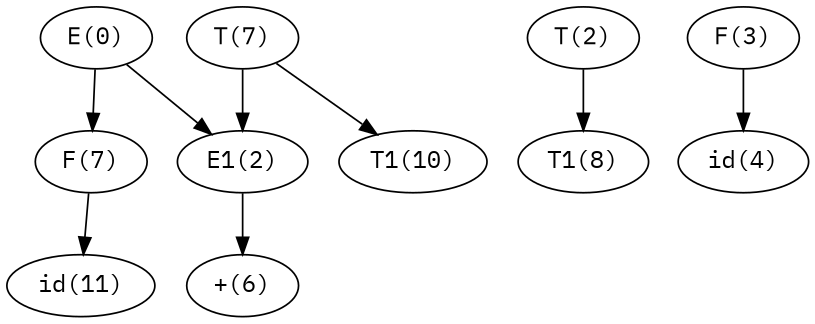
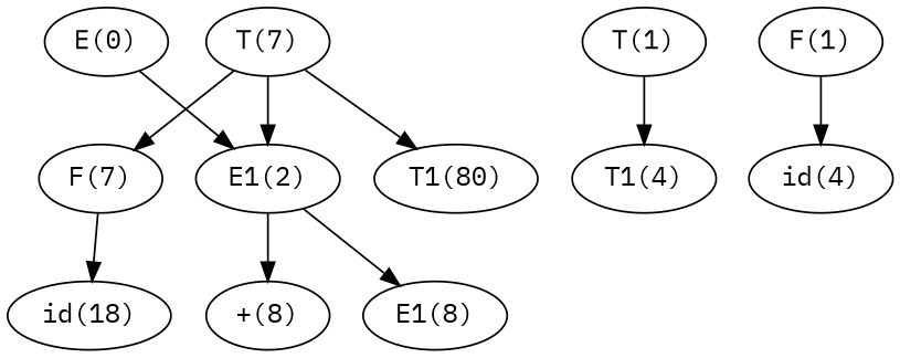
  digraph {
    fontname="IBM Plex Mono"
    node [fontname="IBM Plex Mono"]
    edge [constraint=true fontname="IBM Plex Mono"]
    "E(0)"
    "E1(2)"
-   "T(1)" [label="T(2)"]
-   "T1(4)" [label="T1(8)"]
-   "+(6)"
+   "T(1)"
+   "T1(4)"
+   "+(6)" [label="+(8)"]
+   "E1(8)"
    n7 [label="id(4)"]
-   "F(3)"
+   "F(3)" [label="F(1)"]
    "T(7)"
    n10 [label="F(7)"]
-   "T1(10)"
-   "id(11)"
+   "T1(10)" [label="T1(80)"]
+   "id(11)" [label="id(18)"]
    "E(0)" -> "E1(2)"
    "E1(2)" -> "+(6)"
+   "E1(2)" -> "E1(8)"
    "T(1)" -> "T1(4)"
    "F(3)" -> n7
    "T(7)" -> "E1(2)"
-   "E(0)" -> n10
+   "T(7)" -> n10
    "T(7)" -> "T1(10)"
    n10 -> "id(11)"
  }
